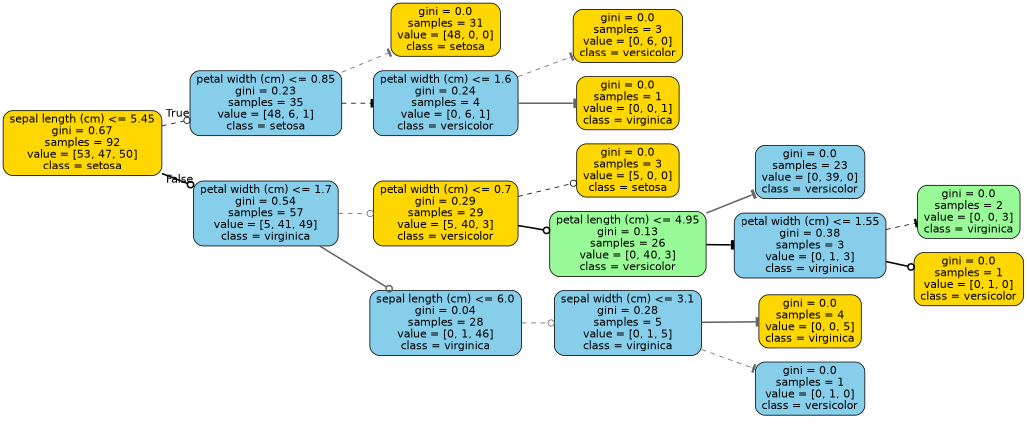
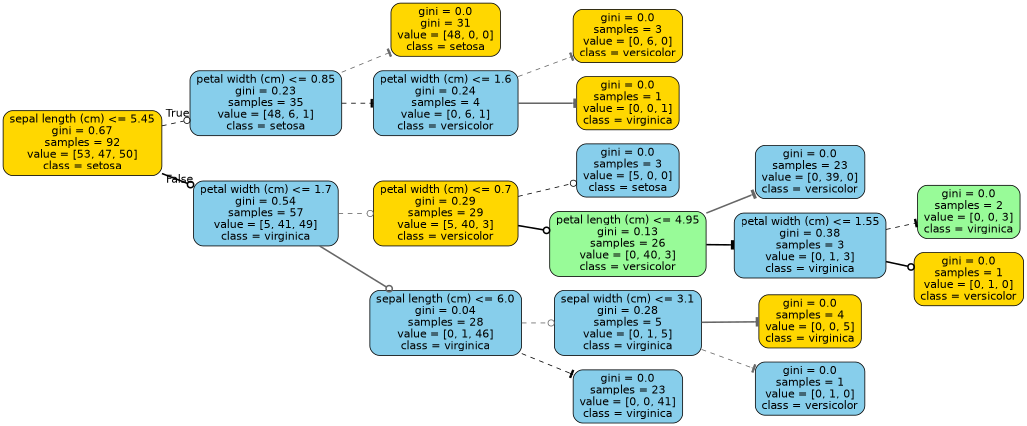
  digraph {
    rankdir=LR
    node [color=black fillcolor=skyblue fontname=helvetica shape=box style="filled, rounded"]
    edge [arrowhead=tee color=black fontname=helvetica style=dashed]
    n1 [fillcolor=gold label="sepal length (cm) <= 5.45\ngini = 0.67\nsamples = 92\nvalue = [53, 47, 50]\nclass = setosa"]
    n2 [label="petal width (cm) <= 0.85\ngini = 0.23\nsamples = 35\nvalue = [48, 6, 1]\nclass = setosa"]
    n3 [label="petal width (cm) <= 1.7\ngini = 0.54\nsamples = 57\nvalue = [5, 41, 49]\nclass = virginica"]
-   n4 [fillcolor=gold label="gini = 0.0\nsamples = 31\nvalue = [48, 0, 0]\nclass = setosa"]
+   n4 [fillcolor=gold label="gini = 0.0\ngini = 31\nvalue = [48, 0, 0]\nclass = setosa"]
    n5 [label="petal width (cm) <= 1.6\ngini = 0.24\nsamples = 4\nvalue = [0, 6, 1]\nclass = versicolor"]
    n6 [fillcolor=gold label="petal width (cm) <= 0.7\ngini = 0.29\nsamples = 29\nvalue = [5, 40, 3]\nclass = versicolor"]
    n7 [label="sepal length (cm) <= 6.0\ngini = 0.04\nsamples = 28\nvalue = [0, 1, 46]\nclass = virginica"]
    n8 [fillcolor=gold label="gini = 0.0\nsamples = 3\nvalue = [0, 6, 0]\nclass = versicolor"]
    n9 [fillcolor=gold label="gini = 0.0\nsamples = 1\nvalue = [0, 0, 1]\nclass = virginica"]
-   n10 [fillcolor=gold label="gini = 0.0\nsamples = 3\nvalue = [5, 0, 0]\nclass = setosa"]
+   n10 [label="gini = 0.0\nsamples = 3\nvalue = [5, 0, 0]\nclass = setosa"]
    n11 [fillcolor=palegreen label="petal length (cm) <= 4.95\ngini = 0.13\nsamples = 26\nvalue = [0, 40, 3]\nclass = versicolor"]
    n12 [label="sepal width (cm) <= 3.1\ngini = 0.28\nsamples = 5\nvalue = [0, 1, 5]\nclass = virginica"]
+   n13 [label="gini = 0.0\nsamples = 23\nvalue = [0, 0, 41]\nclass = virginica"]
    n14 [label="gini = 0.0\nsamples = 23\nvalue = [0, 39, 0]\nclass = versicolor"]
    n15 [label="petal width (cm) <= 1.55\ngini = 0.38\nsamples = 3\nvalue = [0, 1, 3]\nclass = virginica"]
    n16 [fillcolor=palegreen label="gini = 0.0\nsamples = 2\nvalue = [0, 0, 3]\nclass = virginica"]
    n17 [fillcolor=gold label="gini = 0.0\nsamples = 1\nvalue = [0, 1, 0]\nclass = versicolor"]
    n18 [fillcolor=gold label="gini = 0.0\nsamples = 4\nvalue = [0, 0, 5]\nclass = virginica"]
    n19 [label="gini = 0.0\nsamples = 1\nvalue = [0, 1, 0]\nclass = versicolor"]
    n1 -> n2 [arrowhead=odot headlabel=True labelangle=45 labeldistance=2.5]
    n1 -> n3 [arrowhead=odot headlabel=False labelangle=-45 labeldistance=2.5 style=bold]
    n2 -> n4 [color=gray40]
    n2 -> n5
    n3 -> n6 [arrowhead=odot color=gray40]
    n3 -> n7 [arrowhead=odot color=gray40 style=bold]
    n5 -> n8 [color=gray40]
    n5 -> n9 [color=gray40 style=bold]
    n6 -> n10 [arrowhead=odot]
    n6 -> n11 [arrowhead=odot style=bold]
    n7 -> n12 [arrowhead=odot color=gray40]
+   n7 -> n13
    n11 -> n14 [color=gray40 style=bold]
    n11 -> n15 [style=bold]
    n12 -> n18 [color=gray40 style=bold]
    n12 -> n19 [color=gray40]
    n15 -> n16
    n15 -> n17 [arrowhead=odot style=bold]
  }
